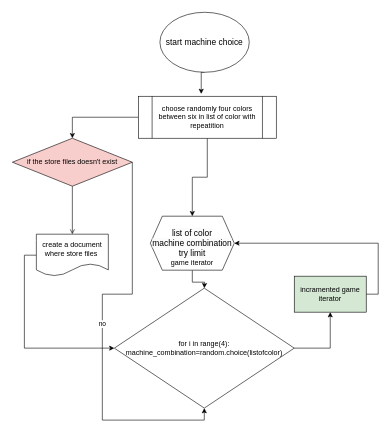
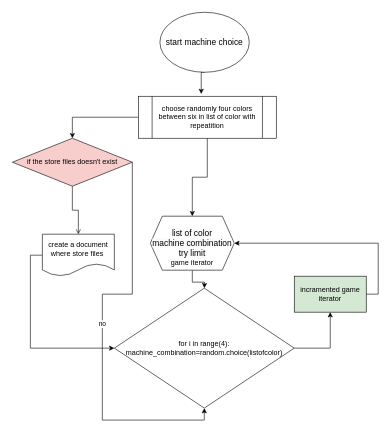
  <mxCell id="0" />
  <mxCell id="1" parent="0" />
  <mxCell id="2" style="edgeStyle=orthogonalEdgeStyle;rounded=0;orthogonalLoop=1;jettySize=auto;html=1;exitX=0.5;exitY=1;exitDx=0;exitDy=0;entryX=0.456;entryY=-0.055;entryDx=0;entryDy=0;entryPerimeter=0;" edge="1" parent="1" source="3" target="6"><mxGeometry relative="1" as="geometry" /></mxCell>
  <mxCell id="3" value="&lt;font style=&quot;font-size: 14px;&quot;&gt;start machine choice&lt;br&gt;&lt;/font&gt;" style="ellipse;whiteSpace=wrap;html=1;align=center;" vertex="1" parent="1"><mxGeometry x="266" y="20" width="149" height="100" as="geometry" /></mxCell>
  <mxCell id="4" style="edgeStyle=orthogonalEdgeStyle;rounded=0;orthogonalLoop=1;jettySize=auto;html=1;exitX=0;exitY=0.5;exitDx=0;exitDy=0;entryX=0.5;entryY=0;entryDx=0;entryDy=0;" edge="1" parent="1" source="6" target="17"><mxGeometry relative="1" as="geometry" /></mxCell>
  <mxCell id="5" style="edgeStyle=orthogonalEdgeStyle;rounded=0;orthogonalLoop=1;jettySize=auto;html=1;exitX=0.5;exitY=1;exitDx=0;exitDy=0;entryX=0.5;entryY=0;entryDx=0;entryDy=0;" edge="1" parent="1" source="6" target="8"><mxGeometry relative="1" as="geometry" /></mxCell>
  <mxCell id="6" value="choose randomly four colors between six in list of color with repeatition" style="shape=process;whiteSpace=wrap;html=1;backgroundOutline=1;" vertex="1" parent="1"><mxGeometry x="230" y="160" width="230" height="70" as="geometry" /></mxCell>
  <mxCell id="7" value="" style="edgeStyle=orthogonalEdgeStyle;rounded=0;orthogonalLoop=1;jettySize=auto;html=1;" edge="1" parent="1" source="8"><mxGeometry relative="1" as="geometry"><mxPoint x="340" y="480" as="targetPoint" /></mxGeometry></mxCell>
  <mxCell id="8" value="&lt;br&gt;&lt;span style=&quot;color: rgb(0, 0, 0); font-family: Helvetica; font-size: 14px; font-style: normal; font-variant-ligatures: normal; font-variant-caps: normal; font-weight: 400; letter-spacing: normal; orphans: 2; text-align: center; text-indent: 0px; text-transform: none; widows: 2; word-spacing: 0px; -webkit-text-stroke-width: 0px; background-color: rgb(251, 251, 251); text-decoration-thickness: initial; text-decoration-style: initial; text-decoration-color: initial; float: none; display: inline !important;&quot;&gt;list of color&lt;/span&gt;&lt;br style=&quot;border-color: var(--border-color); color: rgb(0, 0, 0); font-family: Helvetica; font-size: 14px; font-style: normal; font-variant-ligatures: normal; font-variant-caps: normal; font-weight: 400; letter-spacing: normal; orphans: 2; text-align: center; text-indent: 0px; text-transform: none; widows: 2; word-spacing: 0px; -webkit-text-stroke-width: 0px; background-color: rgb(251, 251, 251); text-decoration-thickness: initial; text-decoration-style: initial; text-decoration-color: initial;&quot;&gt;&lt;span style=&quot;color: rgb(0, 0, 0); font-family: Helvetica; font-size: 14px; font-style: normal; font-variant-ligatures: normal; font-variant-caps: normal; font-weight: 400; letter-spacing: normal; orphans: 2; text-align: center; text-indent: 0px; text-transform: none; widows: 2; word-spacing: 0px; -webkit-text-stroke-width: 0px; background-color: rgb(251, 251, 251); text-decoration-thickness: initial; text-decoration-style: initial; text-decoration-color: initial; float: none; display: inline !important;&quot;&gt;machine combination&lt;/span&gt;&lt;br style=&quot;border-color: var(--border-color); color: rgb(0, 0, 0); font-family: Helvetica; font-size: 14px; font-style: normal; font-variant-ligatures: normal; font-variant-caps: normal; font-weight: 400; letter-spacing: normal; orphans: 2; text-align: center; text-indent: 0px; text-transform: none; widows: 2; word-spacing: 0px; -webkit-text-stroke-width: 0px; background-color: rgb(251, 251, 251); text-decoration-thickness: initial; text-decoration-style: initial; text-decoration-color: initial;&quot;&gt;&lt;span style=&quot;color: rgb(0, 0, 0); font-family: Helvetica; font-size: 14px; font-style: normal; font-variant-ligatures: normal; font-variant-caps: normal; font-weight: 400; letter-spacing: normal; orphans: 2; text-align: center; text-indent: 0px; text-transform: none; widows: 2; word-spacing: 0px; -webkit-text-stroke-width: 0px; background-color: rgb(251, 251, 251); text-decoration-thickness: initial; text-decoration-style: initial; text-decoration-color: initial; float: none; display: inline !important;&quot;&gt;try limit&lt;/span&gt;&lt;br&gt;game iterator" style="shape=hexagon;perimeter=hexagonPerimeter2;whiteSpace=wrap;html=1;fixedSize=1;" vertex="1" parent="1"><mxGeometry x="250" y="360" width="140" height="90" as="geometry" /></mxCell>
  <mxCell id="9" style="edgeStyle=orthogonalEdgeStyle;rounded=0;orthogonalLoop=1;jettySize=auto;html=1;exitX=1;exitY=0.5;exitDx=0;exitDy=0;entryX=1;entryY=0.5;entryDx=0;entryDy=0;" edge="1" parent="1" source="12" target="8"><mxGeometry relative="1" as="geometry"><mxPoint x="510" y="370" as="targetPoint" /><Array as="points" /></mxGeometry></mxCell>
  <mxCell id="10" style="edgeStyle=orthogonalEdgeStyle;rounded=0;orthogonalLoop=1;jettySize=auto;html=1;exitX=1;exitY=0.5;exitDx=0;exitDy=0;entryX=0.5;entryY=1;entryDx=0;entryDy=0;" edge="1" parent="1" source="11" target="12"><mxGeometry relative="1" as="geometry" /></mxCell>
  <mxCell id="11" value="for i in range(4):&lt;br&gt;machine_combination=random.choice(listofcolor)&lt;br&gt;" style="rhombus;whiteSpace=wrap;html=1;" vertex="1" parent="1"><mxGeometry x="190" y="480" width="300" height="200" as="geometry" /></mxCell>
  <mxCell id="12" value="incramented game iterator" style="rounded=0;whiteSpace=wrap;html=1;fillColor=#d5e8d4;" vertex="1" parent="1"><mxGeometry x="490" y="460" width="120" height="60" as="geometry" /></mxCell>
  <mxCell id="13" style="edgeStyle=orthogonalEdgeStyle;rounded=0;orthogonalLoop=1;jettySize=auto;html=1;exitX=0;exitY=0.5;exitDx=0;exitDy=0;entryX=0;entryY=0.5;entryDx=0;entryDy=0;" edge="1" parent="1" source="14" target="11"><mxGeometry relative="1" as="geometry" /></mxCell>
- <mxCell id="14" value="create a document where store files&amp;nbsp;" style="shape=document;whiteSpace=wrap;html=1;boundedLbl=1;" vertex="1" parent="1"><mxGeometry x="60" y="390" width="120" height="70" as="geometry" /></mxCell>
+ <mxCell id="14" value="create a document where store files&amp;nbsp;" style="shape=document;whiteSpace=wrap;html=1;boundedLbl=1;" vertex="1" parent="1"><mxGeometry x="70" y="390" width="120" height="70" as="geometry" /></mxCell>
  <mxCell id="15" value="no" style="edgeStyle=orthogonalEdgeStyle;rounded=0;orthogonalLoop=1;jettySize=auto;html=1;exitX=1;exitY=0.5;exitDx=0;exitDy=0;entryX=0.5;entryY=1;entryDx=0;entryDy=0;" edge="1" parent="1" source="17" target="11"><mxGeometry x="-0.044" relative="1" as="geometry"><mxPoint x="240" y="285" as="sourcePoint" /><mxPoint x="360" y="695" as="targetPoint" /><Array as="points"><mxPoint x="220" y="490" /><mxPoint x="170" y="490" /><mxPoint x="170" y="700" /><mxPoint x="340" y="700" /></Array><mxPoint as="offset" /></mxGeometry></mxCell>
  <mxCell id="16" value="" style="edgeStyle=orthogonalEdgeStyle;rounded=0;orthogonalLoop=1;jettySize=auto;html=1;endArrow=open;" edge="1" parent="1" source="17" target="14"><mxGeometry relative="1" as="geometry" /></mxCell>
  <mxCell id="17" value="if the store files doesn't exist" style="rhombus;whiteSpace=wrap;html=1;fillColor=#f8cecc;" vertex="1" parent="1"><mxGeometry x="20" y="230" width="200" height="80" as="geometry" /></mxCell>
